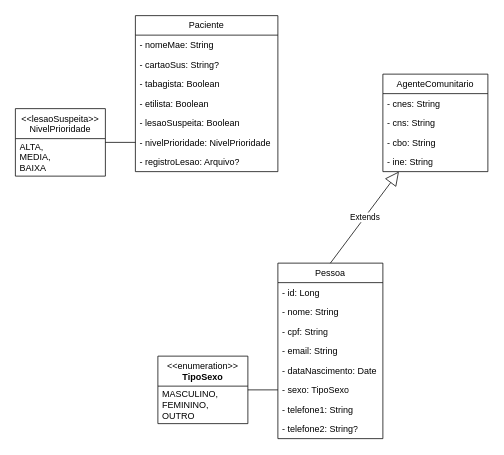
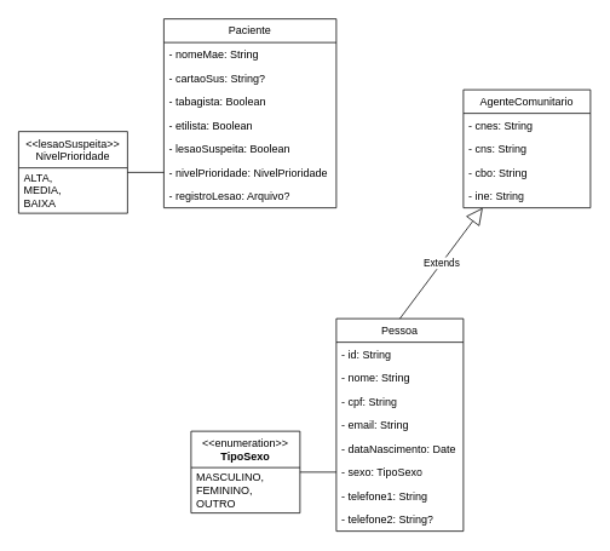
  <mxCell id="0" />
  <mxCell id="1" parent="0" />
  <mxCell id="2" value="Pessoa" style="swimlane;fontStyle=0;childLayout=stackLayout;horizontal=1;startSize=26;fillColor=none;horizontalStack=0;resizeParent=1;resizeParentMax=0;resizeLast=0;collapsible=1;marginBottom=0;whiteSpace=wrap;html=1;" parent="1" vertex="1"><mxGeometry x="370" y="350" width="140" height="234" as="geometry" /></mxCell>
- <mxCell id="3" value="- id: Long" style="text;strokeColor=none;fillColor=none;align=left;verticalAlign=top;spacingLeft=4;spacingRight=4;overflow=hidden;rotatable=0;points=[[0,0.5],[1,0.5]];portConstraint=eastwest;whiteSpace=wrap;html=1;" parent="2" vertex="1"><mxGeometry y="26" width="140" height="26" as="geometry" /></mxCell>
+ <mxCell id="3" value="- id: String" style="text;strokeColor=none;fillColor=none;align=left;verticalAlign=top;spacingLeft=4;spacingRight=4;overflow=hidden;rotatable=0;points=[[0,0.5],[1,0.5]];portConstraint=eastwest;whiteSpace=wrap;html=1;" parent="2" vertex="1"><mxGeometry y="26" width="140" height="26" as="geometry" /></mxCell>
  <mxCell id="4" value="- &lt;span class=&quot;hljs-attr&quot;&gt;nome:&lt;/span&gt; &lt;span class=&quot;hljs-string&quot;&gt;String&lt;/span&gt;" style="text;strokeColor=none;fillColor=none;align=left;verticalAlign=top;spacingLeft=4;spacingRight=4;overflow=hidden;rotatable=0;points=[[0,0.5],[1,0.5]];portConstraint=eastwest;whiteSpace=wrap;html=1;" parent="2" vertex="1"><mxGeometry y="52" width="140" height="26" as="geometry" /></mxCell>
  <mxCell id="5" value="- &lt;span class=&quot;hljs-attr&quot;&gt;cpf:&lt;/span&gt; &lt;span class=&quot;hljs-string&quot;&gt;String&lt;/span&gt;" style="text;strokeColor=none;fillColor=none;align=left;verticalAlign=top;spacingLeft=4;spacingRight=4;overflow=hidden;rotatable=0;points=[[0,0.5],[1,0.5]];portConstraint=eastwest;whiteSpace=wrap;html=1;" parent="2" vertex="1"><mxGeometry y="78" width="140" height="26" as="geometry" /></mxCell>
  <mxCell id="6" value="- &lt;span class=&quot;hljs-attr&quot;&gt;email:&lt;/span&gt; &lt;span class=&quot;hljs-string&quot;&gt;String&lt;br&gt;&lt;/span&gt;" style="text;strokeColor=none;fillColor=none;align=left;verticalAlign=top;spacingLeft=4;spacingRight=4;overflow=hidden;rotatable=0;points=[[0,0.5],[1,0.5]];portConstraint=eastwest;whiteSpace=wrap;html=1;" vertex="1" parent="2"><mxGeometry y="104" width="140" height="26" as="geometry" /></mxCell>
  <mxCell id="7" value="- &lt;span class=&quot;hljs-attr&quot;&gt;dataNascimento:&lt;/span&gt; &lt;span class=&quot;hljs-string&quot;&gt;Date&lt;/span&gt;" style="text;strokeColor=none;fillColor=none;align=left;verticalAlign=top;spacingLeft=4;spacingRight=4;overflow=hidden;rotatable=0;points=[[0,0.5],[1,0.5]];portConstraint=eastwest;whiteSpace=wrap;html=1;" vertex="1" parent="2"><mxGeometry y="130" width="140" height="26" as="geometry" /></mxCell>
  <mxCell id="8" value="- &lt;span class=&quot;hljs-attr&quot;&gt;sexo:&lt;/span&gt; &lt;span class=&quot;hljs-string&quot;&gt;TipoSexo&lt;/span&gt;" style="text;strokeColor=none;fillColor=none;align=left;verticalAlign=top;spacingLeft=4;spacingRight=4;overflow=hidden;rotatable=0;points=[[0,0.5],[1,0.5]];portConstraint=eastwest;whiteSpace=wrap;html=1;" vertex="1" parent="2"><mxGeometry y="156" width="140" height="26" as="geometry" /></mxCell>
  <mxCell id="9" value="- &lt;span class=&quot;hljs-attr&quot;&gt;telefone1:&lt;/span&gt; &lt;span class=&quot;hljs-string&quot;&gt;String&lt;/span&gt;" style="text;strokeColor=none;fillColor=none;align=left;verticalAlign=top;spacingLeft=4;spacingRight=4;overflow=hidden;rotatable=0;points=[[0,0.5],[1,0.5]];portConstraint=eastwest;whiteSpace=wrap;html=1;" vertex="1" parent="2"><mxGeometry y="182" width="140" height="26" as="geometry" /></mxCell>
  <mxCell id="10" value="- &lt;span class=&quot;hljs-attr&quot;&gt;telefone2:&lt;/span&gt; &lt;span class=&quot;hljs-string&quot;&gt;String?&lt;/span&gt;" style="text;strokeColor=none;fillColor=none;align=left;verticalAlign=top;spacingLeft=4;spacingRight=4;overflow=hidden;rotatable=0;points=[[0,0.5],[1,0.5]];portConstraint=eastwest;whiteSpace=wrap;html=1;" vertex="1" parent="2"><mxGeometry y="208" width="140" height="26" as="geometry" /></mxCell>
  <mxCell id="11" value="&amp;lt;&amp;lt;enumeration&amp;gt;&amp;gt;&lt;br&gt;&lt;b&gt;TipoSexo&lt;/b&gt;" style="swimlane;fontStyle=0;align=center;verticalAlign=top;childLayout=stackLayout;horizontal=1;startSize=40;horizontalStack=0;resizeParent=1;resizeParentMax=0;resizeLast=0;collapsible=0;marginBottom=0;html=1;whiteSpace=wrap;" vertex="1" parent="1"><mxGeometry x="210" y="474" width="120" height="90" as="geometry" /></mxCell>
  <mxCell id="12" value="MASCULINO,&lt;br&gt;FEMININO, &lt;br&gt;OUTRO" style="text;html=1;strokeColor=none;fillColor=none;align=left;verticalAlign=middle;spacingLeft=4;spacingRight=4;overflow=hidden;rotatable=0;points=[[0,0.5],[1,0.5]];portConstraint=eastwest;whiteSpace=wrap;" vertex="1" parent="11"><mxGeometry y="40" width="120" height="50" as="geometry" /></mxCell>
  <mxCell id="13" value="" style="endArrow=none;html=1;rounded=0;" edge="1" parent="1" source="11" target="8"><mxGeometry width="50" height="50" relative="1" as="geometry"><mxPoint x="110" y="480" as="sourcePoint" /><mxPoint x="180" y="470" as="targetPoint" /></mxGeometry></mxCell>
  <mxCell id="14" value="Paciente" style="swimlane;fontStyle=0;childLayout=stackLayout;horizontal=1;startSize=26;fillColor=none;horizontalStack=0;resizeParent=1;resizeParentMax=0;resizeLast=0;collapsible=1;marginBottom=0;whiteSpace=wrap;html=1;" vertex="1" parent="1"><mxGeometry x="180" y="20" width="190" height="208" as="geometry" /></mxCell>
  <mxCell id="15" value="- &lt;span class=&quot;hljs-attr&quot;&gt;nomeMae:&lt;/span&gt; &lt;span class=&quot;hljs-string&quot;&gt;String&lt;/span&gt;" style="text;strokeColor=none;fillColor=none;align=left;verticalAlign=top;spacingLeft=4;spacingRight=4;overflow=hidden;rotatable=0;points=[[0,0.5],[1,0.5]];portConstraint=eastwest;whiteSpace=wrap;html=1;" vertex="1" parent="14"><mxGeometry y="26" width="190" height="26" as="geometry" /></mxCell>
  <mxCell id="16" value="- &lt;span class=&quot;hljs-attr&quot;&gt;cartaoSus:&lt;/span&gt; &lt;span class=&quot;hljs-string&quot;&gt;String?&lt;/span&gt;" style="text;strokeColor=none;fillColor=none;align=left;verticalAlign=top;spacingLeft=4;spacingRight=4;overflow=hidden;rotatable=0;points=[[0,0.5],[1,0.5]];portConstraint=eastwest;whiteSpace=wrap;html=1;" vertex="1" parent="14"><mxGeometry y="52" width="190" height="26" as="geometry" /></mxCell>
  <mxCell id="17" value="- &lt;span class=&quot;hljs-attr&quot;&gt;tabagista:&lt;/span&gt; &lt;span class=&quot;hljs-string&quot;&gt;Boolean&lt;/span&gt;" style="text;strokeColor=none;fillColor=none;align=left;verticalAlign=top;spacingLeft=4;spacingRight=4;overflow=hidden;rotatable=0;points=[[0,0.5],[1,0.5]];portConstraint=eastwest;whiteSpace=wrap;html=1;" vertex="1" parent="14"><mxGeometry y="78" width="190" height="26" as="geometry" /></mxCell>
  <mxCell id="18" value="- &lt;span class=&quot;hljs-attr&quot;&gt;etilista:&lt;/span&gt; &lt;span class=&quot;hljs-string&quot;&gt;Boolean&lt;/span&gt;" style="text;strokeColor=none;fillColor=none;align=left;verticalAlign=top;spacingLeft=4;spacingRight=4;overflow=hidden;rotatable=0;points=[[0,0.5],[1,0.5]];portConstraint=eastwest;whiteSpace=wrap;html=1;" vertex="1" parent="14"><mxGeometry y="104" width="190" height="26" as="geometry" /></mxCell>
  <mxCell id="19" value="- &lt;span class=&quot;hljs-attr&quot;&gt;lesaoSuspeita:&amp;nbsp;&lt;/span&gt;&lt;span class=&quot;hljs-string&quot;&gt;Boolean&lt;/span&gt;" style="text;strokeColor=none;fillColor=none;align=left;verticalAlign=top;spacingLeft=4;spacingRight=4;overflow=hidden;rotatable=0;points=[[0,0.5],[1,0.5]];portConstraint=eastwest;whiteSpace=wrap;html=1;" vertex="1" parent="14"><mxGeometry y="130" width="190" height="26" as="geometry" /></mxCell>
  <mxCell id="20" value="- &lt;span class=&quot;hljs-attr&quot;&gt;nivelPrioridade:&lt;/span&gt; &lt;span class=&quot;hljs-string&quot;&gt;NivelPrioridade&lt;/span&gt;" style="text;strokeColor=none;fillColor=none;align=left;verticalAlign=top;spacingLeft=4;spacingRight=4;overflow=hidden;rotatable=0;points=[[0,0.5],[1,0.5]];portConstraint=eastwest;whiteSpace=wrap;html=1;" vertex="1" parent="14"><mxGeometry y="156" width="190" height="26" as="geometry" /></mxCell>
  <mxCell id="21" value="- &lt;span class=&quot;hljs-attr&quot;&gt;registroLesao:&lt;/span&gt; &lt;span class=&quot;hljs-string&quot;&gt;Arquivo?&lt;/span&gt;" style="text;strokeColor=none;fillColor=none;align=left;verticalAlign=top;spacingLeft=4;spacingRight=4;overflow=hidden;rotatable=0;points=[[0,0.5],[1,0.5]];portConstraint=eastwest;whiteSpace=wrap;html=1;" vertex="1" parent="14"><mxGeometry y="182" width="190" height="26" as="geometry" /></mxCell>
  <mxCell id="22" value="&amp;lt;&amp;lt;lesaoSuspeita&amp;gt;&amp;gt;&lt;br&gt;NivelPrioridade" style="swimlane;fontStyle=0;align=center;verticalAlign=top;childLayout=stackLayout;horizontal=1;startSize=40;horizontalStack=0;resizeParent=1;resizeParentMax=0;resizeLast=0;collapsible=0;marginBottom=0;html=1;whiteSpace=wrap;" vertex="1" parent="1"><mxGeometry x="20" y="144" width="120" height="90" as="geometry" /></mxCell>
  <mxCell id="23" value="ALTA, &lt;br&gt;MEDIA, &lt;br&gt;BAIXA" style="text;html=1;strokeColor=none;fillColor=none;align=left;verticalAlign=middle;spacingLeft=4;spacingRight=4;overflow=hidden;rotatable=0;points=[[0,0.5],[1,0.5]];portConstraint=eastwest;whiteSpace=wrap;" vertex="1" parent="22"><mxGeometry y="40" width="120" height="50" as="geometry" /></mxCell>
  <mxCell id="24" value="" style="endArrow=none;html=1;rounded=0;" edge="1" parent="1" source="22" target="20"><mxGeometry width="50" height="50" relative="1" as="geometry"><mxPoint x="-20" y="200" as="sourcePoint" /><mxPoint x="150" y="200" as="targetPoint" /></mxGeometry></mxCell>
  <mxCell id="25" value="AgenteComunitario" style="swimlane;fontStyle=0;childLayout=stackLayout;horizontal=1;startSize=26;fillColor=none;horizontalStack=0;resizeParent=1;resizeParentMax=0;resizeLast=0;collapsible=1;marginBottom=0;whiteSpace=wrap;html=1;" vertex="1" parent="1"><mxGeometry x="510" y="98" width="140" height="130" as="geometry" /></mxCell>
  <mxCell id="26" value="- &lt;span class=&quot;hljs-attr&quot;&gt;cnes:&lt;/span&gt; &lt;span class=&quot;hljs-string&quot;&gt;String&lt;/span&gt;" style="text;strokeColor=none;fillColor=none;align=left;verticalAlign=top;spacingLeft=4;spacingRight=4;overflow=hidden;rotatable=0;points=[[0,0.5],[1,0.5]];portConstraint=eastwest;whiteSpace=wrap;html=1;" vertex="1" parent="25"><mxGeometry y="26" width="140" height="26" as="geometry" /></mxCell>
  <mxCell id="27" value="- &lt;span class=&quot;hljs-attr&quot;&gt;cns:&lt;/span&gt; &lt;span class=&quot;hljs-string&quot;&gt;String&lt;/span&gt;" style="text;strokeColor=none;fillColor=none;align=left;verticalAlign=top;spacingLeft=4;spacingRight=4;overflow=hidden;rotatable=0;points=[[0,0.5],[1,0.5]];portConstraint=eastwest;whiteSpace=wrap;html=1;" vertex="1" parent="25"><mxGeometry y="52" width="140" height="26" as="geometry" /></mxCell>
  <mxCell id="28" value="- &lt;span class=&quot;hljs-attr&quot;&gt;cbo:&lt;/span&gt; &lt;span class=&quot;hljs-string&quot;&gt;String&lt;/span&gt;" style="text;strokeColor=none;fillColor=none;align=left;verticalAlign=top;spacingLeft=4;spacingRight=4;overflow=hidden;rotatable=0;points=[[0,0.5],[1,0.5]];portConstraint=eastwest;whiteSpace=wrap;html=1;" vertex="1" parent="25"><mxGeometry y="78" width="140" height="26" as="geometry" /></mxCell>
  <mxCell id="29" value="- &lt;span class=&quot;hljs-attr&quot;&gt;ine:&lt;/span&gt; &lt;span class=&quot;hljs-string&quot;&gt;String&lt;/span&gt;" style="text;strokeColor=none;fillColor=none;align=left;verticalAlign=top;spacingLeft=4;spacingRight=4;overflow=hidden;rotatable=0;points=[[0,0.5],[1,0.5]];portConstraint=eastwest;whiteSpace=wrap;html=1;" vertex="1" parent="25"><mxGeometry y="104" width="140" height="26" as="geometry" /></mxCell>
  <mxCell id="30" value="Extends" style="endArrow=block;endSize=16;endFill=0;html=1;rounded=0;exitX=0.5;exitY=0;exitDx=0;exitDy=0;" edge="1" parent="1" source="2" target="25"><mxGeometry width="160" relative="1" as="geometry"><mxPoint x="496" y="360" as="sourcePoint" /><mxPoint x="380" y="235" as="targetPoint" /></mxGeometry></mxCell>
